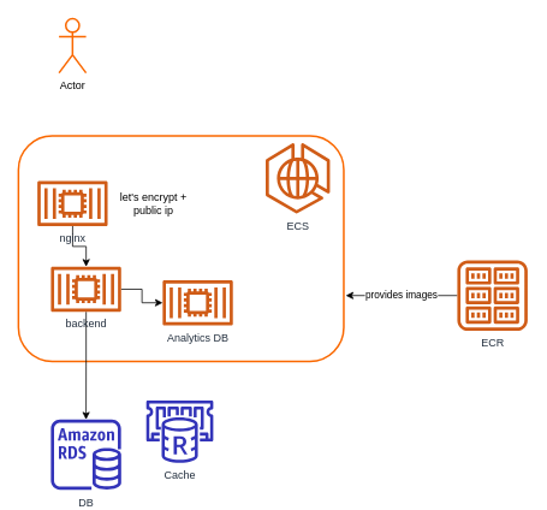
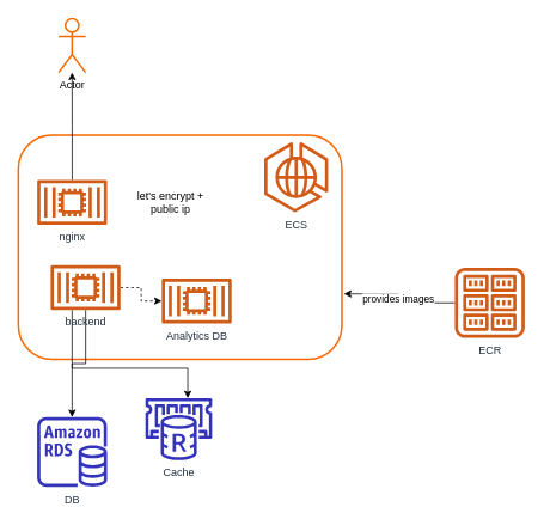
  <mxCell id="0" />
  <mxCell id="1" parent="0" />
  <mxCell id="2" value="" style="rounded=1;whiteSpace=wrap;html=1;fontColor=#000000;strokeColor=#FA6800;fillColor=none;strokeWidth=2;" vertex="1" parent="1"><mxGeometry x="20" y="150" width="361" height="250" as="geometry" /></mxCell>
  <mxCell id="3" value="ECS" style="outlineConnect=0;fontColor=#232F3E;gradientColor=none;fillColor=#D05C17;strokeColor=none;dashed=0;verticalLabelPosition=bottom;verticalAlign=top;align=center;html=1;fontSize=12;fontStyle=0;aspect=fixed;pointerEvents=1;shape=mxgraph.aws4.ecs_anywhere;" vertex="1" parent="1"><mxGeometry x="291" y="158" width="78" height="78" as="geometry" /></mxCell>
- <mxCell id="4" style="edgeStyle=orthogonalEdgeStyle;rounded=0;orthogonalLoop=1;jettySize=auto;html=1;" edge="1" parent="1" source="5" target="9"><mxGeometry relative="1" as="geometry" /></mxCell>
+ <mxCell id="4" style="edgeStyle=orthogonalEdgeStyle;rounded=0;orthogonalLoop=1;jettySize=auto;html=1;" edge="1" parent="1" source="5" target="15"><mxGeometry relative="1" as="geometry" /></mxCell>
  <mxCell id="5" value="nginx" style="outlineConnect=0;fontColor=#232F3E;gradientColor=none;fillColor=#D05C17;strokeColor=none;dashed=0;verticalLabelPosition=bottom;verticalAlign=top;align=center;html=1;fontSize=12;fontStyle=0;aspect=fixed;pointerEvents=1;shape=mxgraph.aws4.container_2;" vertex="1" parent="1"><mxGeometry x="41" y="200" width="78" height="50" as="geometry" /></mxCell>
  <mxCell id="6" style="edgeStyle=orthogonalEdgeStyle;rounded=0;orthogonalLoop=1;jettySize=auto;html=1;" edge="1" parent="1" source="9" target="10"><mxGeometry relative="1" as="geometry" /></mxCell>
- <mxCell id="8" style="edgeStyle=orthogonalEdgeStyle;rounded=0;orthogonalLoop=1;jettySize=auto;html=1;" edge="1" parent="1" source="9" target="14"><mxGeometry relative="1" as="geometry" /></mxCell>
+ <mxCell id="7" style="edgeStyle=orthogonalEdgeStyle;rounded=0;orthogonalLoop=1;jettySize=auto;html=1;" edge="1" parent="1" source="9" target="13"><mxGeometry relative="1" as="geometry"><Array as="points"><mxPoint x="80" y="410" /><mxPoint x="209" y="410" /></Array></mxGeometry></mxCell>
+ <mxCell id="8" style="edgeStyle=orthogonalEdgeStyle;rounded=0;orthogonalLoop=1;jettySize=auto;html=1;dashed=1;" edge="1" parent="1" source="9" target="14"><mxGeometry relative="1" as="geometry" /></mxCell>
  <mxCell id="9" value="backend" style="outlineConnect=0;fontColor=#232F3E;gradientColor=none;fillColor=#D05C17;strokeColor=none;dashed=0;verticalLabelPosition=bottom;verticalAlign=top;align=center;html=1;fontSize=12;fontStyle=0;aspect=fixed;pointerEvents=1;shape=mxgraph.aws4.container_2;" vertex="1" parent="1"><mxGeometry x="56" y="295" width="78" height="50" as="geometry" /></mxCell>
- <mxCell id="10" value="DB" style="outlineConnect=0;fontColor=#232F3E;gradientColor=none;fillColor=#3334B9;strokeColor=none;dashed=0;verticalLabelPosition=bottom;verticalAlign=top;align=center;html=1;fontSize=12;fontStyle=0;aspect=fixed;pointerEvents=1;shape=mxgraph.aws4.rds_instance;" vertex="1" parent="1"><mxGeometry x="56" y="464.5" width="78" height="78" as="geometry" /></mxCell>
+ <mxCell id="10" value="DB" style="outlineConnect=0;fontColor=#232F3E;gradientColor=none;fillColor=#3334B9;strokeColor=none;dashed=0;verticalLabelPosition=bottom;verticalAlign=top;align=center;html=1;fontSize=12;fontStyle=0;aspect=fixed;pointerEvents=1;shape=mxgraph.aws4.rds_instance;" vertex="1" parent="1"><mxGeometry x="41" y="464.5" width="78" height="78" as="geometry" /></mxCell>
  <mxCell id="11" value="provides images" style="edgeStyle=orthogonalEdgeStyle;rounded=0;orthogonalLoop=1;jettySize=auto;html=1;entryX=1.006;entryY=0.708;entryDx=0;entryDy=0;entryPerimeter=0;" edge="1" parent="1" source="12" target="2"><mxGeometry relative="1" as="geometry" /></mxCell>
- <mxCell id="12" value="ECR" style="outlineConnect=0;fontColor=#232F3E;gradientColor=none;fillColor=#D05C17;strokeColor=none;dashed=0;verticalLabelPosition=bottom;verticalAlign=top;align=center;html=1;fontSize=12;fontStyle=0;aspect=fixed;pointerEvents=1;shape=mxgraph.aws4.registry;" vertex="1" parent="1"><mxGeometry x="507" y="288" width="78" height="78" as="geometry" /></mxCell>
+ <mxCell id="12" value="ECR" style="outlineConnect=0;fontColor=#232F3E;gradientColor=none;fillColor=#D05C17;strokeColor=none;dashed=0;verticalLabelPosition=bottom;verticalAlign=top;align=center;html=1;fontSize=12;fontStyle=0;aspect=fixed;pointerEvents=1;shape=mxgraph.aws4.registry;" vertex="1" parent="1"><mxGeometry x="507" y="298" width="78" height="78" as="geometry" /></mxCell>
  <mxCell id="13" value="Cache" style="outlineConnect=0;fontColor=#232F3E;gradientColor=none;fillColor=#3334B9;strokeColor=none;dashed=0;verticalLabelPosition=bottom;verticalAlign=top;align=center;html=1;fontSize=12;fontStyle=0;aspect=fixed;pointerEvents=1;shape=mxgraph.aws4.elasticache_for_redis;" vertex="1" parent="1"><mxGeometry x="160" y="443.5" width="78" height="69" as="geometry" /></mxCell>
  <mxCell id="14" value="Analytics DB" style="outlineConnect=0;fontColor=#232F3E;gradientColor=none;fillColor=#D05C17;strokeColor=none;dashed=0;verticalLabelPosition=bottom;verticalAlign=top;align=center;html=1;fontSize=12;fontStyle=0;aspect=fixed;pointerEvents=1;shape=mxgraph.aws4.container_2;" vertex="1" parent="1"><mxGeometry x="180" y="310" width="78" height="50" as="geometry" /></mxCell>
  <mxCell id="15" value="Actor" style="shape=umlActor;verticalLabelPosition=bottom;verticalAlign=top;html=1;outlineConnect=0;strokeColor=#FA6800;strokeWidth=2;fillColor=none;" vertex="1" parent="1"><mxGeometry x="65" y="20" width="30" height="60" as="geometry" /></mxCell>
- <mxCell id="16" value="let's encrypt + public ip" style="text;html=1;strokeColor=none;fillColor=none;align=center;verticalAlign=middle;whiteSpace=wrap;rounded=0;" vertex="1" parent="1"><mxGeometry x="130" y="205" width="80" height="40" as="geometry" /></mxCell>
+ <mxCell id="16" value="let's encrypt + public ip" style="text;html=1;strokeColor=none;fillColor=none;align=center;verticalAlign=middle;whiteSpace=wrap;rounded=0;" vertex="1" parent="1"><mxGeometry x="150" y="205" width="80" height="40" as="geometry" /></mxCell>
